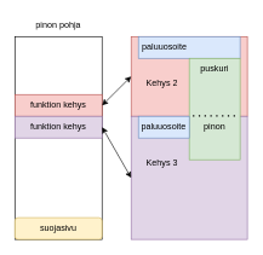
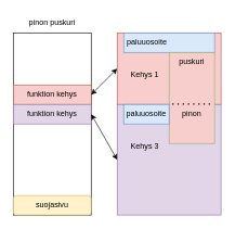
  <mxCell id="0" />
  <mxCell id="1" parent="0" />
  <mxCell id="2" value="" style="rounded=0;whiteSpace=wrap;html=1;" vertex="1" parent="1"><mxGeometry x="20" y="50" width="120" height="280" as="geometry" /></mxCell>
- <mxCell id="3" value="&lt;div&gt;pinon pohja&lt;/div&gt;" style="text;strokeColor=none;fillColor=none;align=center;verticalAlign=top;spacingLeft=4;spacingRight=4;overflow=hidden;points=[[0,0.5],[1,0.5]];portConstraint=eastwest;rotatable=0;whiteSpace=wrap;html=1;" vertex="1" parent="1"><mxGeometry x="20" y="20" width="120" height="30" as="geometry" /></mxCell>
+ <mxCell id="3" value="&lt;div&gt;pinon puskuri&lt;/div&gt;" style="text;strokeColor=none;fillColor=none;align=center;verticalAlign=top;spacingLeft=4;spacingRight=4;overflow=hidden;points=[[0,0.5],[1,0.5]];portConstraint=eastwest;rotatable=0;whiteSpace=wrap;html=1;" vertex="1" parent="1"><mxGeometry x="20" y="20" width="120" height="30" as="geometry" /></mxCell>
  <mxCell id="4" value="funktion kehys" style="rounded=0;whiteSpace=wrap;html=1;verticalAlign=top;fillColor=#f8cecc;strokeColor=#b85450;" vertex="1" parent="1"><mxGeometry x="20" y="130" width="120" height="30" as="geometry" /></mxCell>
  <mxCell id="5" value="suojasivu" style="whiteSpace=wrap;html=1;verticalAlign=top;fillColor=#fff2cc;strokeColor=#d6b656;rounded=1;" vertex="1" parent="1"><mxGeometry x="20" y="300" width="120" height="30" as="geometry" /></mxCell>
  <mxCell id="6" value="" style="rounded=0;whiteSpace=wrap;html=1;verticalAlign=top;fillColor=#f8cecc;strokeColor=#b85450;" vertex="1" parent="1"><mxGeometry x="180" y="50" width="160" height="110" as="geometry" /></mxCell>
  <mxCell id="7" value="funktion kehys" style="rounded=0;whiteSpace=wrap;html=1;verticalAlign=top;fillColor=#e1d5e7;strokeColor=#9673a6;" vertex="1" parent="1"><mxGeometry x="20" y="160" width="120" height="30" as="geometry" /></mxCell>
  <mxCell id="8" value="" style="rounded=0;whiteSpace=wrap;html=1;verticalAlign=top;fillColor=#e1d5e7;strokeColor=#9673a6;" vertex="1" parent="1"><mxGeometry x="180" y="160" width="160" height="170" as="geometry" /></mxCell>
  <mxCell id="9" value="" style="endArrow=classic;startArrow=classic;html=1;rounded=0;entryX=1;entryY=0.5;entryDx=0;entryDy=0;exitX=0;exitY=0.5;exitDx=0;exitDy=0;" edge="1" parent="1" source="8" target="7"><mxGeometry width="50" height="50" relative="1" as="geometry"><mxPoint x="220" y="240" as="sourcePoint" /><mxPoint x="270" y="190" as="targetPoint" /></mxGeometry></mxCell>
  <mxCell id="10" value="" style="endArrow=classic;startArrow=classic;html=1;rounded=0;exitX=1;exitY=0.5;exitDx=0;exitDy=0;entryX=0;entryY=0.5;entryDx=0;entryDy=0;" edge="1" parent="1" source="4" target="6"><mxGeometry width="50" height="50" relative="1" as="geometry"><mxPoint x="150" y="150" as="sourcePoint" /><mxPoint x="200" y="100" as="targetPoint" /></mxGeometry></mxCell>
  <mxCell id="11" value="&lt;div&gt;&amp;nbsp;paluuosoite&lt;/div&gt;" style="rounded=0;whiteSpace=wrap;html=1;verticalAlign=top;fillColor=#dae8fc;strokeColor=#6c8ebf;align=left;" vertex="1" parent="1"><mxGeometry x="190" y="50" width="140" height="30" as="geometry" /></mxCell>
- <mxCell id="12" value="&lt;div&gt;puskuri&lt;/div&gt;" style="rounded=0;whiteSpace=wrap;html=1;verticalAlign=top;fillColor=#d5e8d4;strokeColor=#82b366;" vertex="1" parent="1"><mxGeometry x="260" y="80" width="70" height="140" as="geometry" /></mxCell>
+ <mxCell id="12" value="&lt;div&gt;puskuri&lt;/div&gt;" style="rounded=0;whiteSpace=wrap;html=1;verticalAlign=top;fillColor=#f8cecc;strokeColor=#82b366;" vertex="1" parent="1"><mxGeometry x="260" y="80" width="70" height="140" as="geometry" /></mxCell>
  <mxCell id="13" value="" style="endArrow=none;dashed=1;html=1;dashPattern=1 3;strokeWidth=2;rounded=0;" edge="1" parent="1"><mxGeometry width="50" height="50" relative="1" as="geometry"><mxPoint x="265" y="159.43" as="sourcePoint" /><mxPoint x="325" y="159.43" as="targetPoint" /></mxGeometry></mxCell>
  <mxCell id="14" value="pinon" style="text;html=1;align=center;verticalAlign=middle;whiteSpace=wrap;rounded=0;" vertex="1" parent="1"><mxGeometry x="265" y="160" width="60" height="30" as="geometry" /></mxCell>
  <mxCell id="15" value="&lt;div&gt;paluuosoite&lt;/div&gt;" style="rounded=0;whiteSpace=wrap;html=1;verticalAlign=top;fillColor=#dae8fc;strokeColor=#6c8ebf;" vertex="1" parent="1"><mxGeometry x="190" y="160" width="70" height="30" as="geometry" /></mxCell>
- <mxCell id="16" value="Kehys 2" style="text;strokeColor=none;fillColor=none;align=left;verticalAlign=middle;spacingLeft=4;spacingRight=4;overflow=hidden;points=[[0,0.5],[1,0.5]];portConstraint=eastwest;rotatable=0;whiteSpace=wrap;html=1;" vertex="1" parent="1"><mxGeometry x="195" y="100" width="60" height="30" as="geometry" /></mxCell>
+ <mxCell id="16" value="Kehys 1" style="text;strokeColor=none;fillColor=none;align=left;verticalAlign=middle;spacingLeft=4;spacingRight=4;overflow=hidden;points=[[0,0.5],[1,0.5]];portConstraint=eastwest;rotatable=0;whiteSpace=wrap;html=1;" vertex="1" parent="1"><mxGeometry x="195" y="100" width="60" height="30" as="geometry" /></mxCell>
  <mxCell id="17" value="&lt;div&gt;Kehys 3&lt;/div&gt;" style="text;strokeColor=none;fillColor=none;align=left;verticalAlign=middle;spacingLeft=4;spacingRight=4;overflow=hidden;points=[[0,0.5],[1,0.5]];portConstraint=eastwest;rotatable=0;whiteSpace=wrap;html=1;" vertex="1" parent="1"><mxGeometry x="195" y="210" width="60" height="30" as="geometry" /></mxCell>
